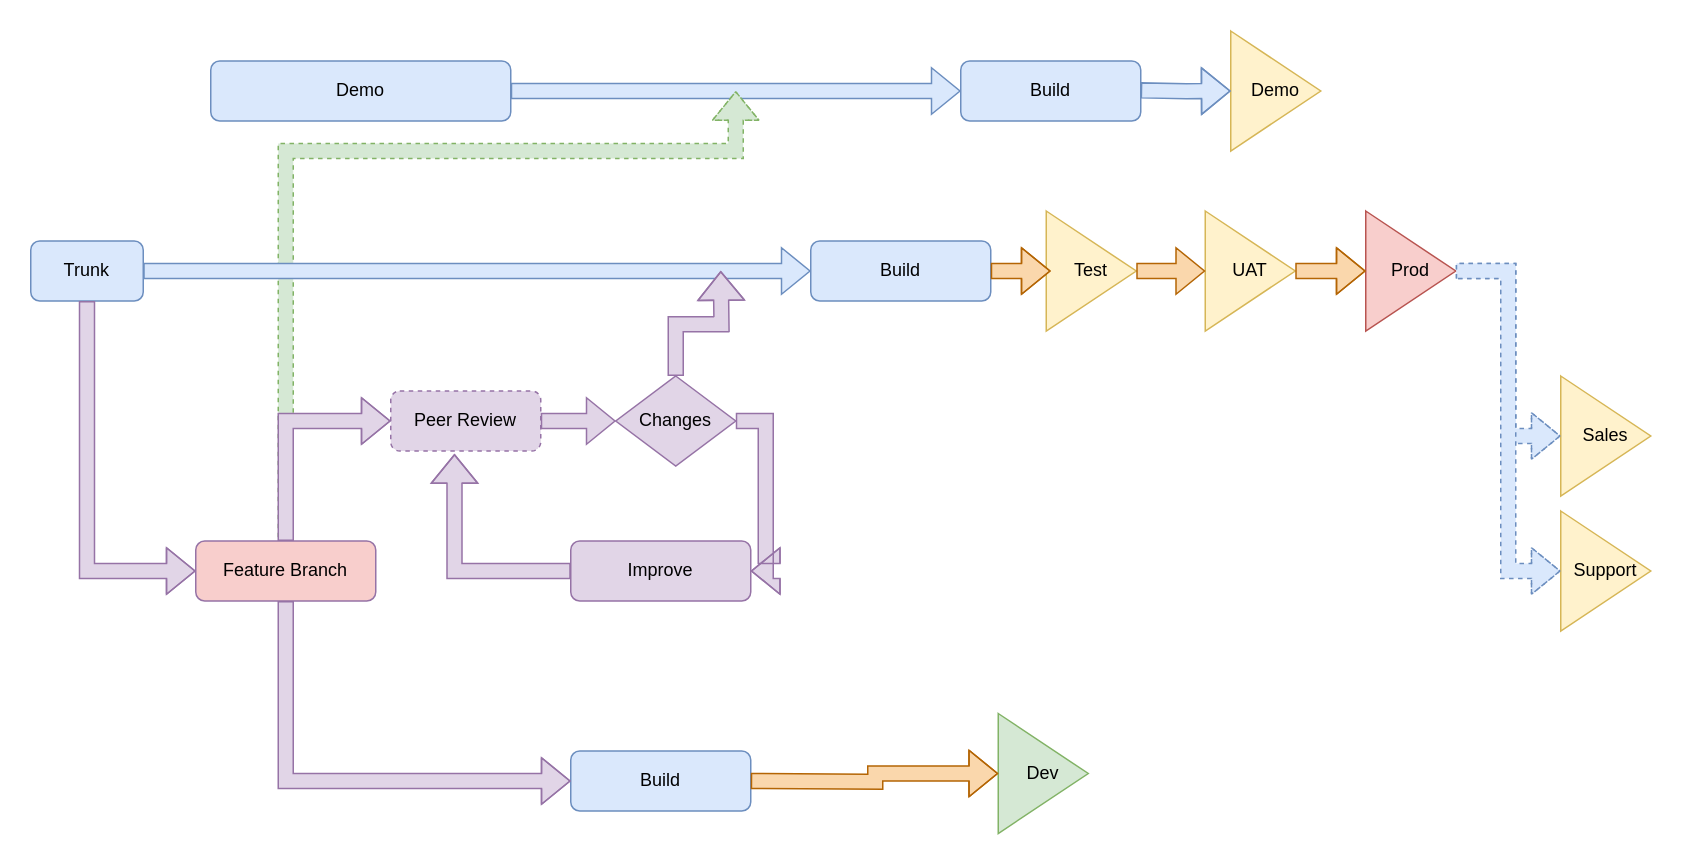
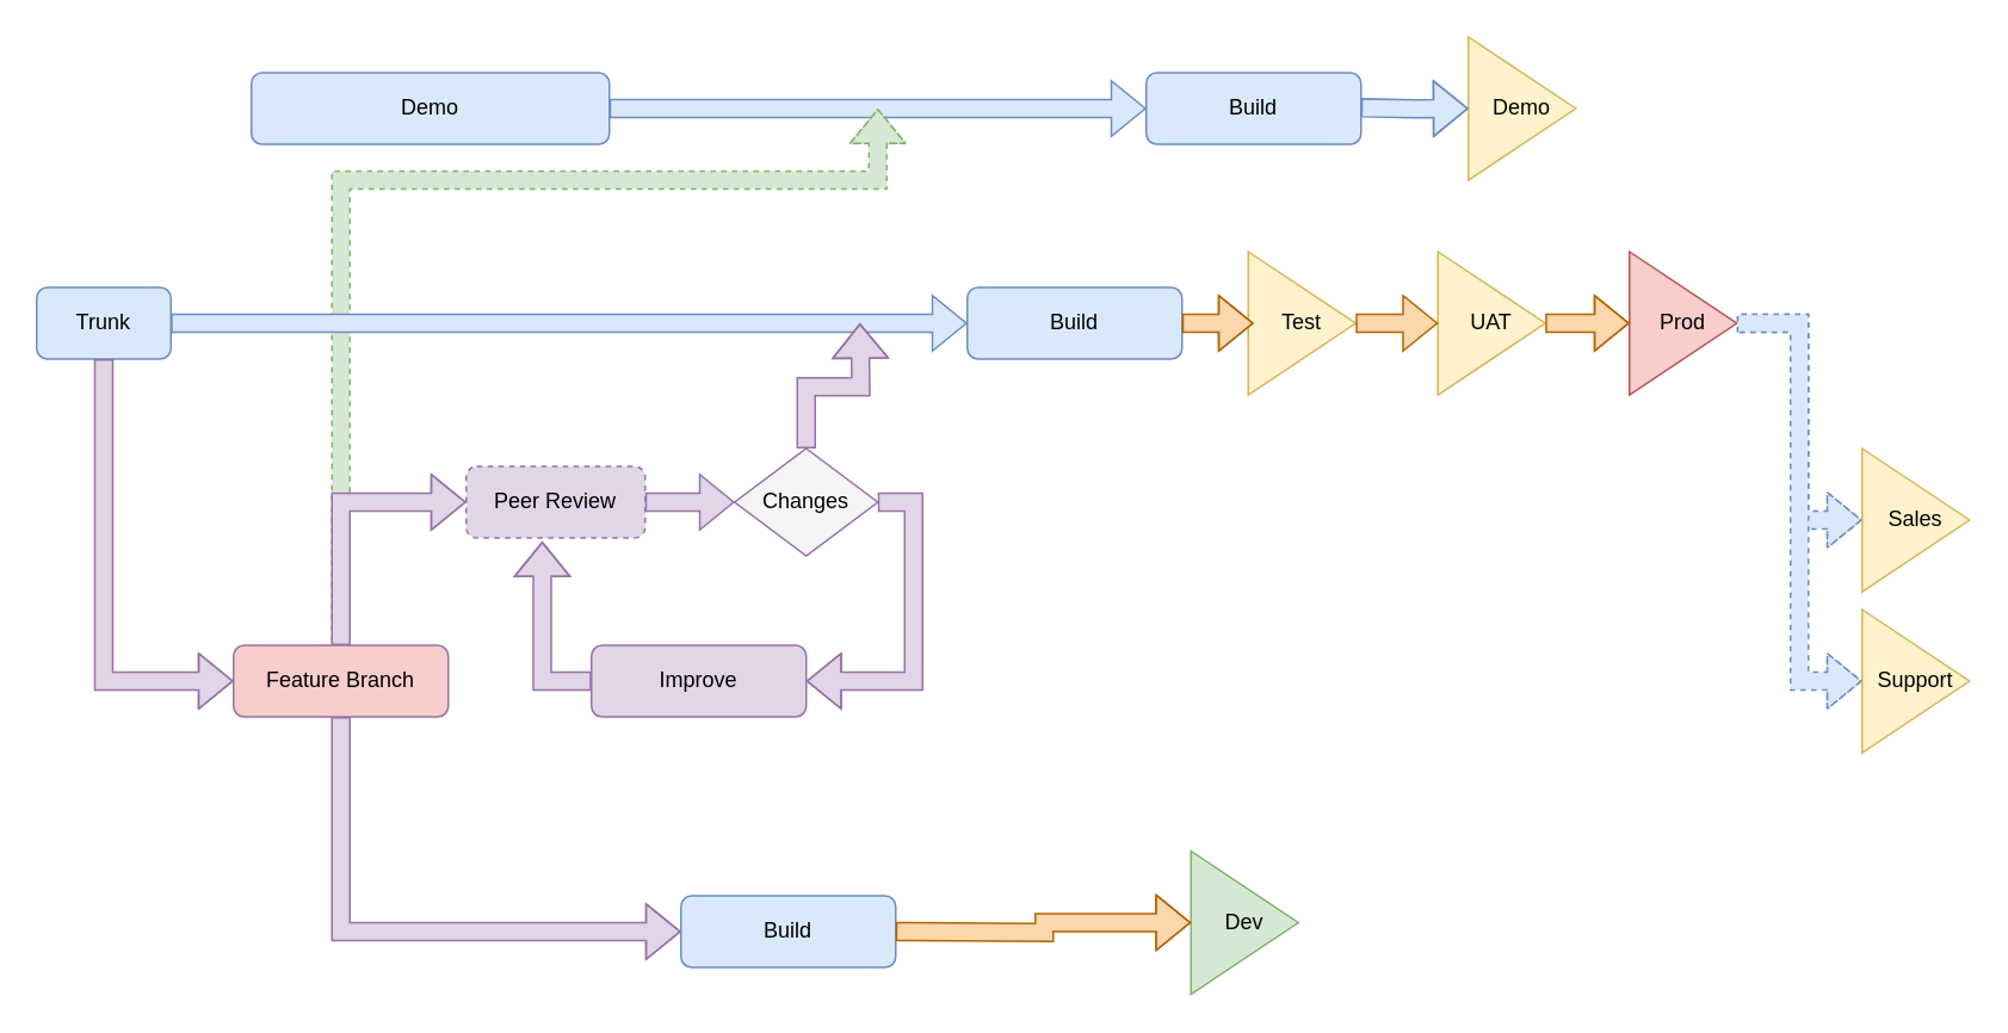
  <mxCell id="0" />
  <mxCell id="1" parent="0" />
  <mxCell id="2" style="edgeStyle=orthogonalEdgeStyle;rounded=0;orthogonalLoop=1;jettySize=auto;html=1;exitX=1;exitY=0.5;exitDx=0;exitDy=0;strokeWidth=1;shape=flexArrow;entryX=0;entryY=0.5;entryDx=0;entryDy=0;fillColor=#dae8fc;strokeColor=#6c8ebf;" edge="1" parent="1" source="5" target="12"><mxGeometry relative="1" as="geometry"><mxPoint x="210" y="490" as="sourcePoint" /><mxPoint x="470" y="610" as="targetPoint" /></mxGeometry></mxCell>
  <mxCell id="3" style="edgeStyle=orthogonalEdgeStyle;rounded=0;orthogonalLoop=1;jettySize=auto;html=1;strokeWidth=1;shape=flexArrow;dashed=1;fillColor=#d5e8d4;strokeColor=#82b366;" edge="1" parent="1"><mxGeometry relative="1" as="geometry"><mxPoint x="190" y="360" as="sourcePoint" /><mxPoint x="490" y="60" as="targetPoint" /><Array as="points"><mxPoint x="190" y="100" /><mxPoint x="490" y="100" /></Array></mxGeometry></mxCell>
  <mxCell id="4" value="Feature Branch" style="rounded=1;whiteSpace=wrap;html=1;fontSize=12;glass=0;strokeWidth=1;shadow=0;fillColor=#f8cecc;strokeColor=#9673a6;" vertex="1" parent="1"><mxGeometry x="130" y="360" width="120" height="40" as="geometry" /></mxCell>
  <mxCell id="5" value="Demo" style="rounded=1;whiteSpace=wrap;html=1;fontSize=12;glass=0;strokeWidth=1;shadow=0;fillColor=#dae8fc;strokeColor=#6c8ebf;" vertex="1" parent="1"><mxGeometry x="140" y="40" width="200" height="40" as="geometry" /></mxCell>
  <mxCell id="6" value="Prod" style="triangle;whiteSpace=wrap;html=1;fillColor=#f8cecc;strokeColor=#b85450;" vertex="1" parent="1"><mxGeometry x="910" y="140" width="60" height="80" as="geometry" /></mxCell>
  <mxCell id="7" value="Sales" style="triangle;whiteSpace=wrap;html=1;fillColor=#fff2cc;strokeColor=#d6b656;" vertex="1" parent="1"><mxGeometry x="1040" y="250" width="60" height="80" as="geometry" /></mxCell>
  <mxCell id="8" value="Support" style="triangle;whiteSpace=wrap;html=1;fillColor=#fff2cc;strokeColor=#d6b656;" vertex="1" parent="1"><mxGeometry x="1040" y="340" width="60" height="80" as="geometry" /></mxCell>
  <mxCell id="9" value="Demo" style="triangle;whiteSpace=wrap;html=1;fillColor=#fff2cc;strokeColor=#d6b656;" vertex="1" parent="1"><mxGeometry x="820" y="20" width="60" height="80" as="geometry" /></mxCell>
  <mxCell id="10" style="edgeStyle=orthogonalEdgeStyle;rounded=0;orthogonalLoop=1;jettySize=auto;html=1;exitX=1;exitY=0.5;exitDx=0;exitDy=0;strokeWidth=1;shape=flexArrow;fillColor=#dae8fc;strokeColor=#6c8ebf;" edge="1" parent="1" source="11" target="16"><mxGeometry relative="1" as="geometry" /></mxCell>
  <mxCell id="11" value="Trunk" style="rounded=1;whiteSpace=wrap;html=1;fontSize=12;glass=0;strokeWidth=1;shadow=0;fillColor=#dae8fc;strokeColor=#6c8ebf;" vertex="1" parent="1"><mxGeometry x="20" y="160" width="75" height="40" as="geometry" /></mxCell>
  <mxCell id="12" value="Build" style="rounded=1;whiteSpace=wrap;html=1;fontSize=12;glass=0;strokeWidth=1;shadow=0;fillColor=#dae8fc;strokeColor=#6c8ebf;" vertex="1" parent="1"><mxGeometry x="640" y="40" width="120" height="40" as="geometry" /></mxCell>
  <mxCell id="13" value="Dev" style="triangle;whiteSpace=wrap;html=1;fillColor=#d5e8d4;strokeColor=#82b366;" vertex="1" parent="1"><mxGeometry x="665" y="475" width="60" height="80" as="geometry" /></mxCell>
  <mxCell id="14" value="Test" style="triangle;whiteSpace=wrap;html=1;fillColor=#fff2cc;strokeColor=#d6b656;" vertex="1" parent="1"><mxGeometry x="697" y="140" width="60" height="80" as="geometry" /></mxCell>
  <mxCell id="15" value="UAT" style="triangle;whiteSpace=wrap;html=1;fillColor=#fff2cc;strokeColor=#d6b656;" vertex="1" parent="1"><mxGeometry x="803" y="140" width="60" height="80" as="geometry" /></mxCell>
  <mxCell id="16" value="Build" style="rounded=1;whiteSpace=wrap;html=1;fontSize=12;glass=0;strokeWidth=1;shadow=0;fillColor=#dae8fc;strokeColor=#6c8ebf;" vertex="1" parent="1"><mxGeometry x="540" y="160" width="120" height="40" as="geometry" /></mxCell>
  <mxCell id="17" value="Peer Review" style="rounded=1;whiteSpace=wrap;html=1;fontSize=12;glass=0;strokeWidth=1;shadow=0;fillColor=#e1d5e7;strokeColor=#9673a6;dashed=1;" vertex="1" parent="1"><mxGeometry x="260" y="260" width="100" height="40" as="geometry" /></mxCell>
- <mxCell id="18" value="Improve" style="rounded=1;whiteSpace=wrap;html=1;fontSize=12;glass=0;strokeWidth=1;shadow=0;fillColor=#e1d5e7;strokeColor=#9673a6;" vertex="1" parent="1"><mxGeometry x="380" y="360" width="120" height="40" as="geometry" /></mxCell>
- <mxCell id="19" value="Changes" style="rhombus;whiteSpace=wrap;html=1;fillColor=#e1d5e7;strokeColor=#9673a6;" vertex="1" parent="1"><mxGeometry x="410" y="250" width="80" height="60" as="geometry" /></mxCell>
+ <mxCell id="18" value="Improve" style="rounded=1;whiteSpace=wrap;html=1;fontSize=12;glass=0;strokeWidth=1;shadow=0;fillColor=#e1d5e7;strokeColor=#9673a6;" vertex="1" parent="1"><mxGeometry x="330" y="360" width="120" height="40" as="geometry" /></mxCell>
+ <mxCell id="19" value="Changes" style="rhombus;whiteSpace=wrap;html=1;fillColor=#f5f5f5;strokeColor=#9673a6;" vertex="1" parent="1"><mxGeometry x="410" y="250" width="80" height="60" as="geometry" /></mxCell>
  <mxCell id="20" value="Build" style="rounded=1;whiteSpace=wrap;html=1;fontSize=12;glass=0;strokeWidth=1;shadow=0;fillColor=#dae8fc;strokeColor=#6c8ebf;" vertex="1" parent="1"><mxGeometry x="380" y="500" width="120" height="40" as="geometry" /></mxCell>
  <mxCell id="21" style="edgeStyle=orthogonalEdgeStyle;rounded=0;orthogonalLoop=1;jettySize=auto;html=1;exitX=0.5;exitY=1;exitDx=0;exitDy=0;strokeWidth=1;shape=flexArrow;entryX=0;entryY=0.5;entryDx=0;entryDy=0;fillColor=#e1d5e7;strokeColor=#9673a6;" edge="1" parent="1" source="4" target="20"><mxGeometry relative="1" as="geometry"><mxPoint x="20" y="550" as="sourcePoint" /><mxPoint x="320" y="550" as="targetPoint" /></mxGeometry></mxCell>
  <mxCell id="22" style="edgeStyle=orthogonalEdgeStyle;rounded=0;orthogonalLoop=1;jettySize=auto;html=1;strokeWidth=1;shape=flexArrow;entryX=0;entryY=0.5;entryDx=0;entryDy=0;fillColor=#fad7ac;strokeColor=#b46504;" edge="1" parent="1" target="13"><mxGeometry relative="1" as="geometry"><mxPoint x="500" y="520" as="sourcePoint" /><mxPoint x="390" y="530" as="targetPoint" /></mxGeometry></mxCell>
  <mxCell id="23" style="edgeStyle=orthogonalEdgeStyle;rounded=0;orthogonalLoop=1;jettySize=auto;html=1;exitX=1;exitY=0.5;exitDx=0;exitDy=0;strokeWidth=1;shape=flexArrow;entryX=1;entryY=0.5;entryDx=0;entryDy=0;fillColor=#e1d5e7;strokeColor=#9673a6;" edge="1" parent="1" source="19" target="18"><mxGeometry relative="1" as="geometry"><mxPoint x="230" y="370" as="sourcePoint" /><mxPoint x="490" y="490" as="targetPoint" /></mxGeometry></mxCell>
  <mxCell id="24" style="edgeStyle=orthogonalEdgeStyle;rounded=0;orthogonalLoop=1;jettySize=auto;html=1;exitX=0;exitY=0.5;exitDx=0;exitDy=0;strokeWidth=1;shape=flexArrow;entryX=0.425;entryY=1.05;entryDx=0;entryDy=0;entryPerimeter=0;fillColor=#e1d5e7;strokeColor=#9673a6;" edge="1" parent="1" source="18" target="17"><mxGeometry relative="1" as="geometry"><mxPoint x="240" y="380" as="sourcePoint" /><mxPoint x="500" y="500" as="targetPoint" /></mxGeometry></mxCell>
  <mxCell id="25" style="edgeStyle=orthogonalEdgeStyle;rounded=0;orthogonalLoop=1;jettySize=auto;html=1;exitX=0.5;exitY=1;exitDx=0;exitDy=0;strokeWidth=1;shape=flexArrow;entryX=0;entryY=0.5;entryDx=0;entryDy=0;fillColor=#e1d5e7;strokeColor=#9673a6;" edge="1" parent="1" source="11" target="4"><mxGeometry relative="1" as="geometry"><mxPoint x="160" y="440" as="sourcePoint" /><mxPoint x="420" y="560" as="targetPoint" /></mxGeometry></mxCell>
  <mxCell id="26" style="edgeStyle=orthogonalEdgeStyle;rounded=0;orthogonalLoop=1;jettySize=auto;html=1;exitX=0.5;exitY=0;exitDx=0;exitDy=0;strokeWidth=1;shape=flexArrow;entryX=0;entryY=0.5;entryDx=0;entryDy=0;fillColor=#e1d5e7;strokeColor=#9673a6;" edge="1" parent="1" source="4" target="17"><mxGeometry relative="1" as="geometry"><mxPoint x="170" y="450" as="sourcePoint" /><mxPoint x="430" y="570" as="targetPoint" /></mxGeometry></mxCell>
  <mxCell id="27" style="edgeStyle=orthogonalEdgeStyle;rounded=0;orthogonalLoop=1;jettySize=auto;html=1;exitX=0.5;exitY=0;exitDx=0;exitDy=0;strokeWidth=1;shape=flexArrow;fillColor=#e1d5e7;strokeColor=#9673a6;" edge="1" parent="1" source="19"><mxGeometry relative="1" as="geometry"><mxPoint x="180" y="460" as="sourcePoint" /><mxPoint x="480" y="180" as="targetPoint" /></mxGeometry></mxCell>
  <mxCell id="28" style="edgeStyle=orthogonalEdgeStyle;rounded=0;orthogonalLoop=1;jettySize=auto;html=1;exitX=1;exitY=0.5;exitDx=0;exitDy=0;strokeWidth=1;shape=flexArrow;fillColor=#e1d5e7;strokeColor=#9673a6;" edge="1" parent="1" source="17" target="19"><mxGeometry relative="1" as="geometry"><mxPoint x="190" y="470" as="sourcePoint" /><mxPoint x="450" y="590" as="targetPoint" /></mxGeometry></mxCell>
  <mxCell id="29" style="edgeStyle=orthogonalEdgeStyle;rounded=0;orthogonalLoop=1;jettySize=auto;html=1;exitX=1;exitY=0.5;exitDx=0;exitDy=0;strokeWidth=1;shape=flexArrow;entryX=0;entryY=0.5;entryDx=0;entryDy=0;fillColor=#dae8fc;strokeColor=#6c8ebf;" edge="1" parent="1" target="9"><mxGeometry relative="1" as="geometry"><mxPoint x="760" y="59.58" as="sourcePoint" /><mxPoint x="1060" y="59.58" as="targetPoint" /></mxGeometry></mxCell>
  <mxCell id="30" style="edgeStyle=orthogonalEdgeStyle;rounded=0;orthogonalLoop=1;jettySize=auto;html=1;strokeWidth=1;shape=flexArrow;fillColor=#fad7ac;strokeColor=#b46504;exitX=1;exitY=0.5;exitDx=0;exitDy=0;" edge="1" parent="1" source="16"><mxGeometry relative="1" as="geometry"><mxPoint x="680" y="180" as="sourcePoint" /><mxPoint x="700" y="180" as="targetPoint" /></mxGeometry></mxCell>
  <mxCell id="31" style="edgeStyle=orthogonalEdgeStyle;rounded=0;orthogonalLoop=1;jettySize=auto;html=1;exitX=1;exitY=0.5;exitDx=0;exitDy=0;strokeWidth=1;shape=flexArrow;entryX=0;entryY=0.5;entryDx=0;entryDy=0;fillColor=#fad7ac;strokeColor=#b46504;" edge="1" parent="1" source="14" target="15"><mxGeometry relative="1" as="geometry"><mxPoint x="780" y="79.58" as="sourcePoint" /><mxPoint x="840" y="80" as="targetPoint" /></mxGeometry></mxCell>
  <mxCell id="32" style="edgeStyle=orthogonalEdgeStyle;rounded=0;orthogonalLoop=1;jettySize=auto;html=1;exitX=1;exitY=0.5;exitDx=0;exitDy=0;strokeWidth=1;shape=flexArrow;fillColor=#fad7ac;strokeColor=#b46504;" edge="1" parent="1" source="15"><mxGeometry relative="1" as="geometry"><mxPoint x="790" y="89.58" as="sourcePoint" /><mxPoint x="910" y="180" as="targetPoint" /></mxGeometry></mxCell>
  <mxCell id="33" style="edgeStyle=orthogonalEdgeStyle;rounded=0;orthogonalLoop=1;jettySize=auto;html=1;exitX=1;exitY=0.5;exitDx=0;exitDy=0;strokeWidth=1;shape=flexArrow;entryX=0;entryY=0.5;entryDx=0;entryDy=0;fillColor=#dae8fc;strokeColor=#6c8ebf;dashed=1;" edge="1" parent="1" source="6" target="7"><mxGeometry relative="1" as="geometry"><mxPoint x="800" y="99.58" as="sourcePoint" /><mxPoint x="860" y="100" as="targetPoint" /></mxGeometry></mxCell>
  <mxCell id="34" style="edgeStyle=orthogonalEdgeStyle;rounded=0;orthogonalLoop=1;jettySize=auto;html=1;exitX=1;exitY=0.5;exitDx=0;exitDy=0;strokeWidth=1;shape=flexArrow;entryX=0;entryY=0.5;entryDx=0;entryDy=0;fillColor=#dae8fc;strokeColor=#6c8ebf;dashed=1;" edge="1" parent="1" source="6" target="8"><mxGeometry relative="1" as="geometry"><mxPoint x="810" y="109.58" as="sourcePoint" /><mxPoint x="870" y="110" as="targetPoint" /></mxGeometry></mxCell>
